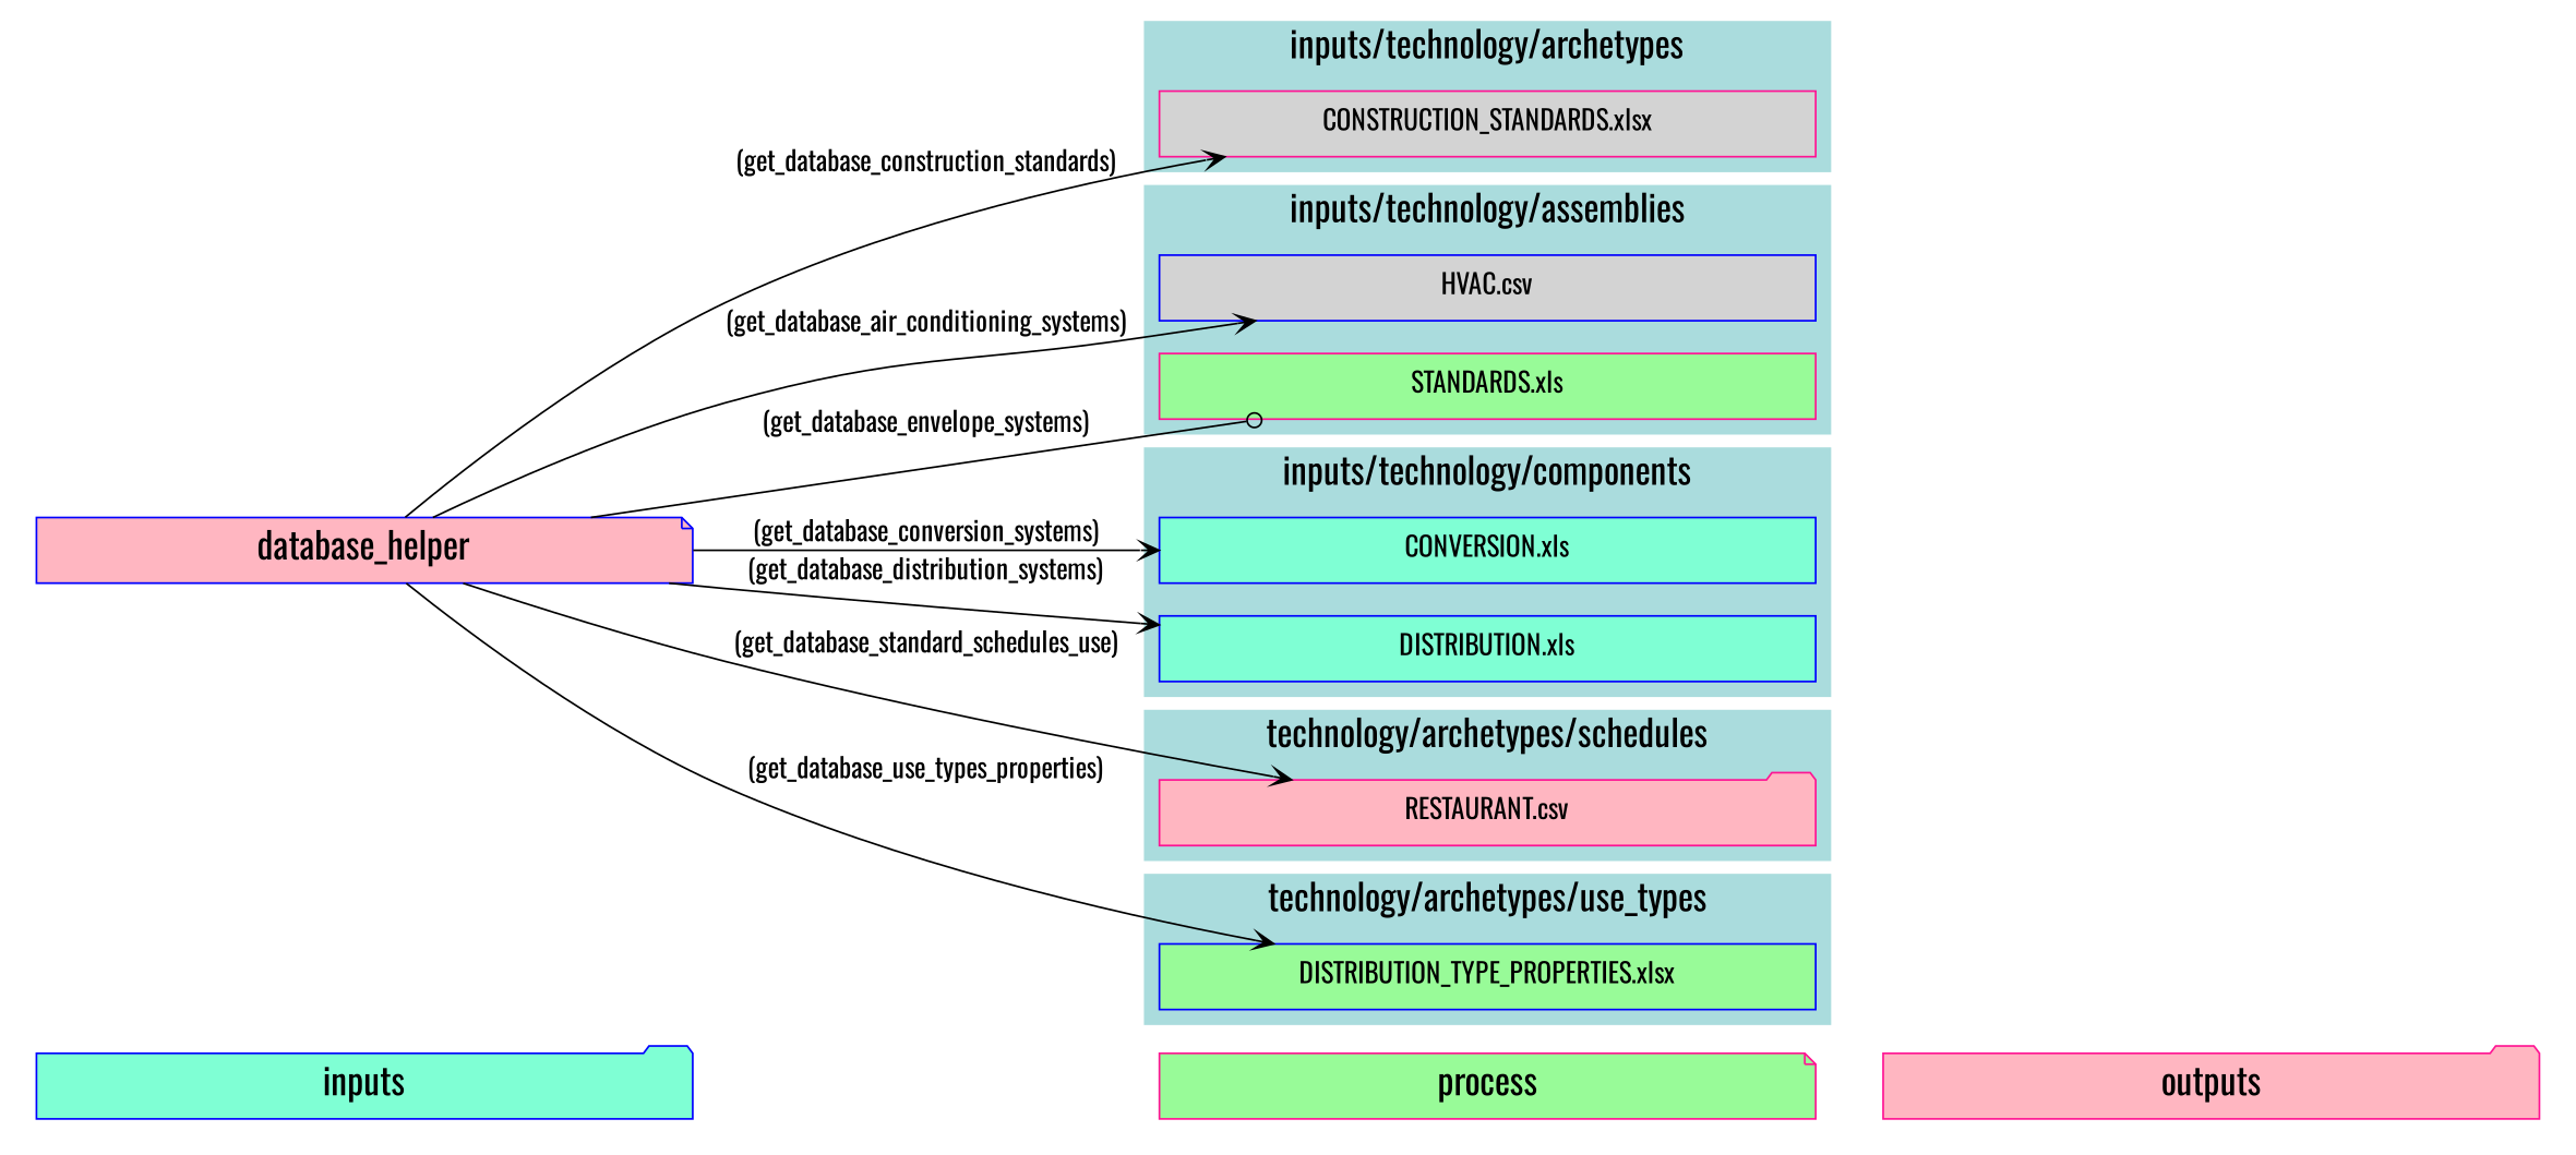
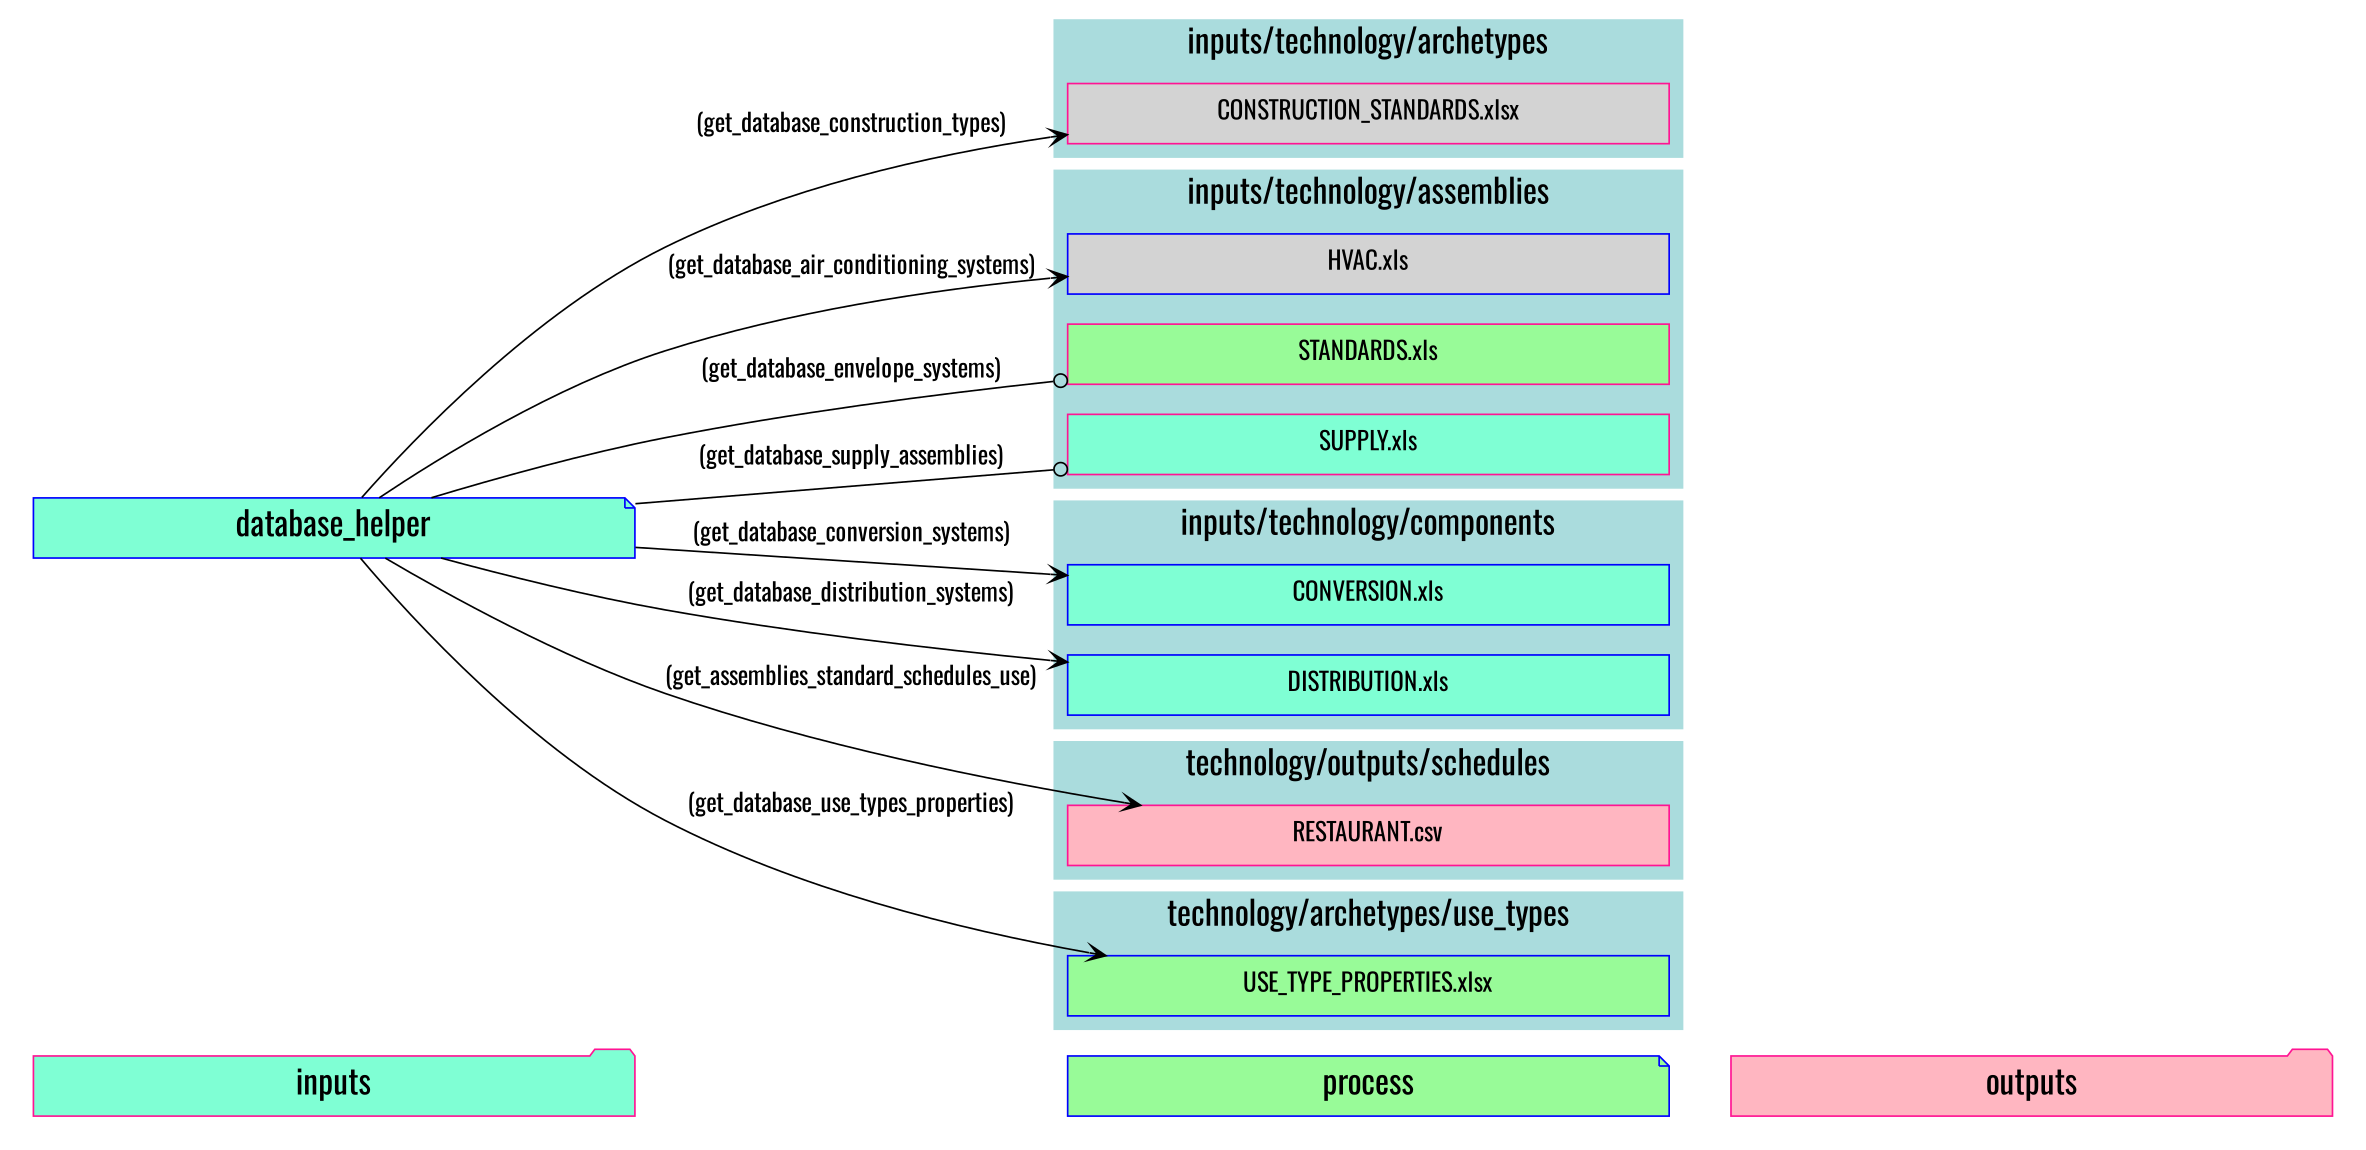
  digraph {
    fontname=Oswald
    newrank=true
    rankdir=LR
    node [color=blue fillcolor=aquamarine fixedsize=true fontname=Oswald fontsize=15 shape=box style=filled]
    edge [fontname=Oswald fontsize=15 arrowhead=vee]
-   process [color=deeppink fillcolor=palegreen fontsize=20 shape=note width=5]
+   process [fillcolor=palegreen fontsize=20 shape=note width=5]
    outputs [color=deeppink fillcolor=lightpink fontsize=20 shape=folder width=5]
-   inputs [fontsize=20 shape=folder width=5]
+   inputs [color=deeppink fontsize=20 shape=folder width=5]
    n4 [color=deeppink fillcolor=lightgrey label="CONSTRUCTION_STANDARDS.xlsx" width=5]
-   n5 [fillcolor=lightgrey label="HVAC.csv" width=5]
+   n5 [fillcolor=lightgrey label="HVAC.xls" width=5]
    n6 [color=deeppink fillcolor=palegreen label="STANDARDS.xls" width=5]
+   n7 [color=deeppink label="SUPPLY.xls" width=5]
    n8 [label="CONVERSION.xls" width=5]
    n9 [label="DISTRIBUTION.xls" width=5]
-   n10 [color=deeppink fillcolor=lightpink label="RESTAURANT.csv" shape=folder width=5]
-   n11 [fillcolor=palegreen label="DISTRIBUTION_TYPE_PROPERTIES.xlsx" width=5]
-   database_helper [fillcolor=lightpink fontsize=20 shape=note width=5]
+   n10 [color=deeppink fillcolor=lightpink label="RESTAURANT.csv" width=5]
+   n11 [fillcolor=palegreen label="USE_TYPE_PROPERTIES.xlsx" width=5]
+   database_helper [fontsize=20 shape=note width=5]
    subgraph cluster_1 {
      fontsize=25
      style=invis
      process
      outputs
      inputs
    }
    subgraph cluster_2 {
      color="#aadcdd"
      fontsize=20
      label="inputs/technology/archetypes"
      rank=same
      style=filled
      n4
    }
    subgraph cluster_3 {
      color="#aadcdd"
      fontsize=20
      label="inputs/technology/assemblies"
      rank=same
      style=filled
      n5
      n6
+     n7
    }
    subgraph cluster_4 {
      color="#aadcdd"
      fontsize=20
      label="inputs/technology/components"
      rank=same
      style=filled
      n8
      n9
    }
    subgraph cluster_5 {
      color="#aadcdd"
      fontsize=20
-     label="technology/archetypes/schedules"
+     label="technology/outputs/schedules"
      rank=same
      style=filled
      n10
    }
    subgraph cluster_6 {
      color="#aadcdd"
      fontsize=20
      label="technology/archetypes/use_types"
      rank=same
      style=filled
      n11
    }
    process -> outputs [style=invis arrowhead=""]
    inputs -> process [style=invis arrowhead=""]
-   database_helper -> n4 [label="(get_database_construction_standards)"]
+   database_helper -> n4 [label="(get_database_construction_types)"]
    database_helper -> n5 [label="(get_database_air_conditioning_systems)"]
    database_helper -> n6 [arrowhead=odot label="(get_database_envelope_systems)"]
+   database_helper -> n7 [arrowhead=odot label="(get_database_supply_assemblies)"]
    database_helper -> n8 [label="(get_database_conversion_systems)"]
    database_helper -> n9 [label="(get_database_distribution_systems)"]
-   database_helper -> n10 [label="(get_database_standard_schedules_use)"]
+   database_helper -> n10 [label="(get_assemblies_standard_schedules_use)"]
    database_helper -> n11 [label="(get_database_use_types_properties)"]
  }
